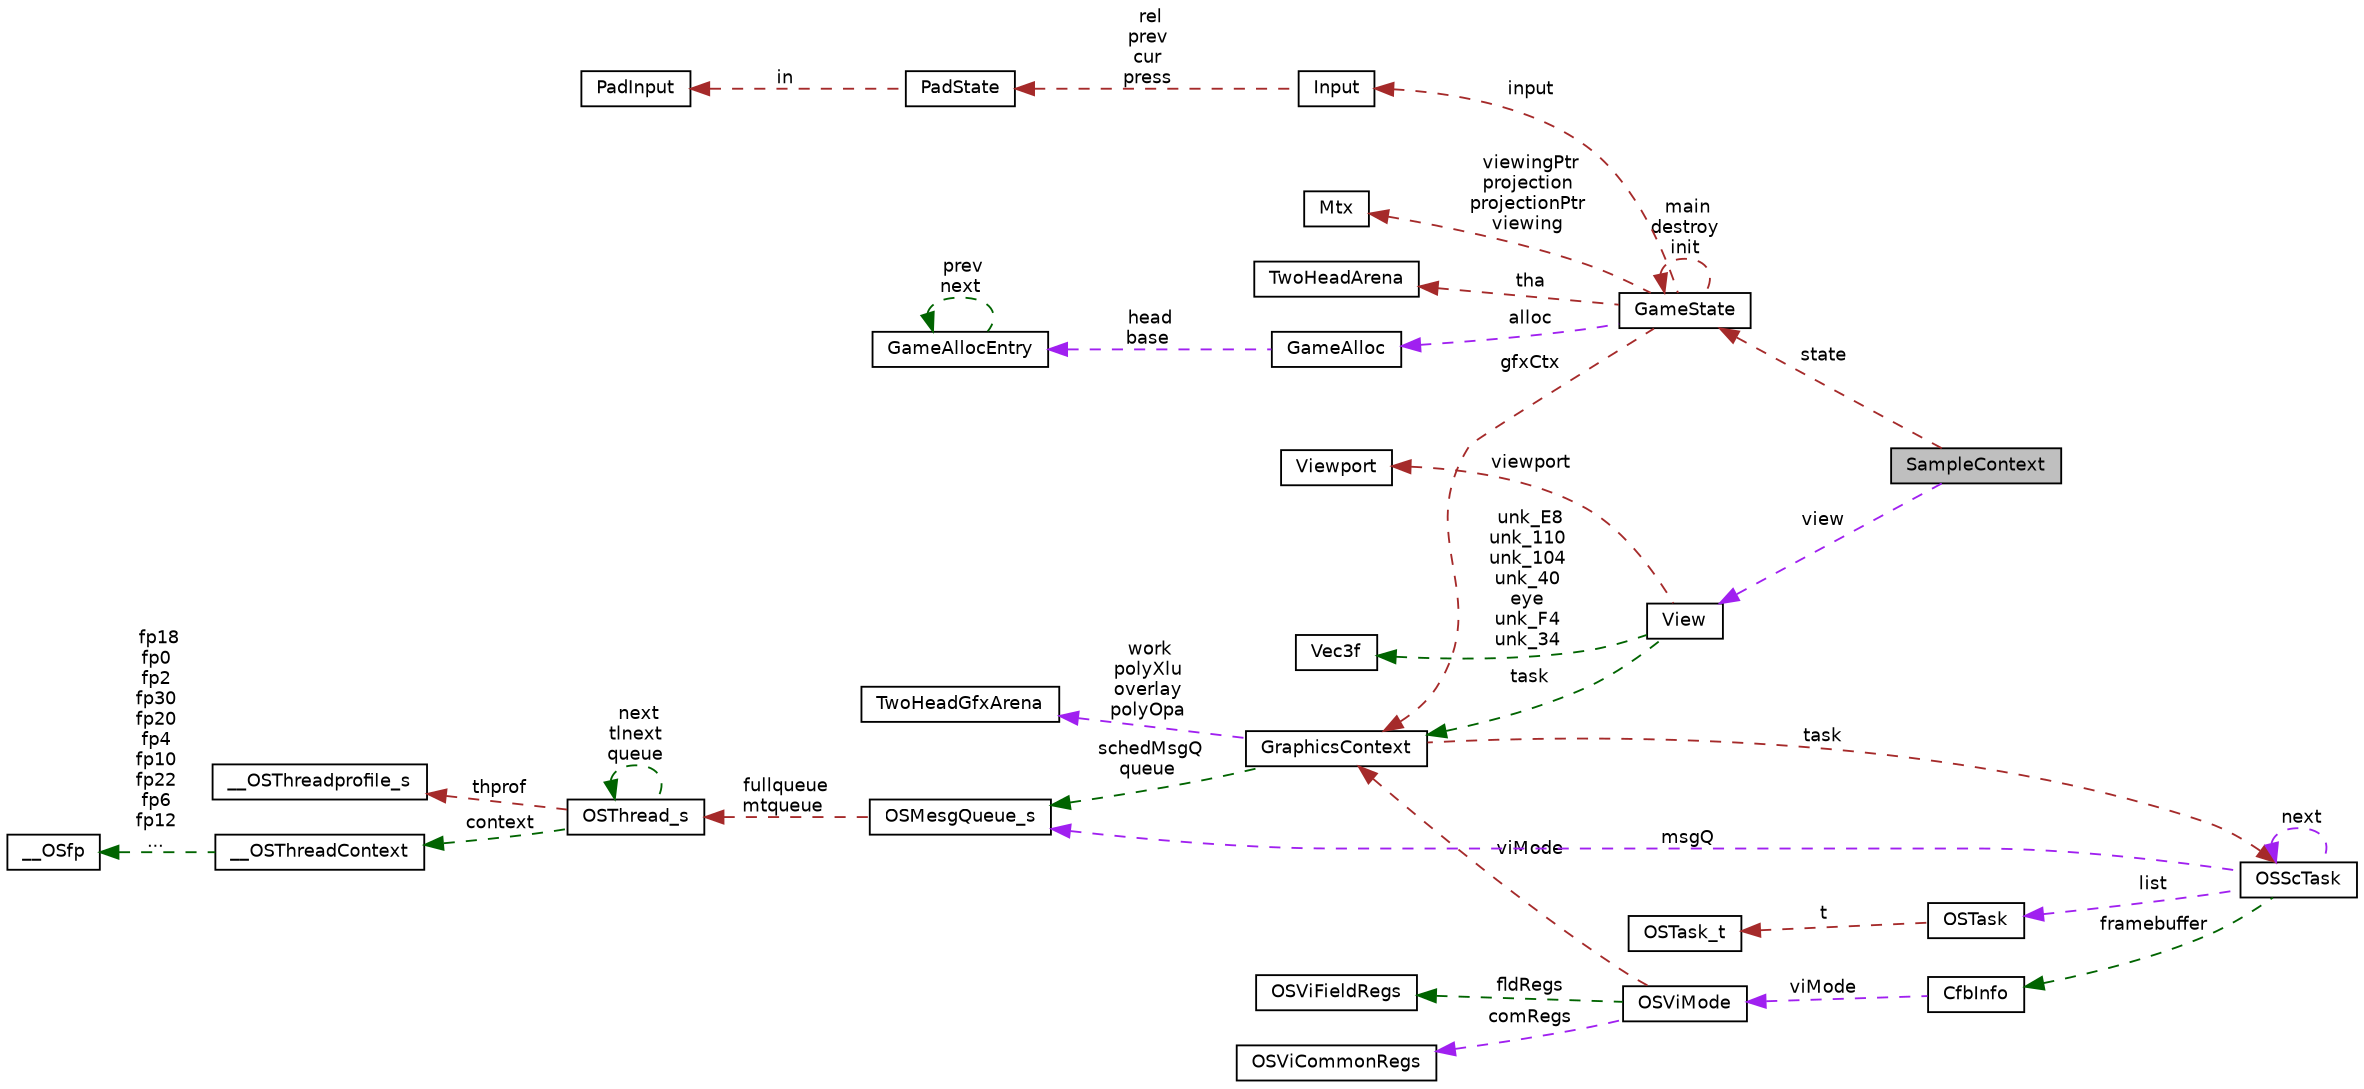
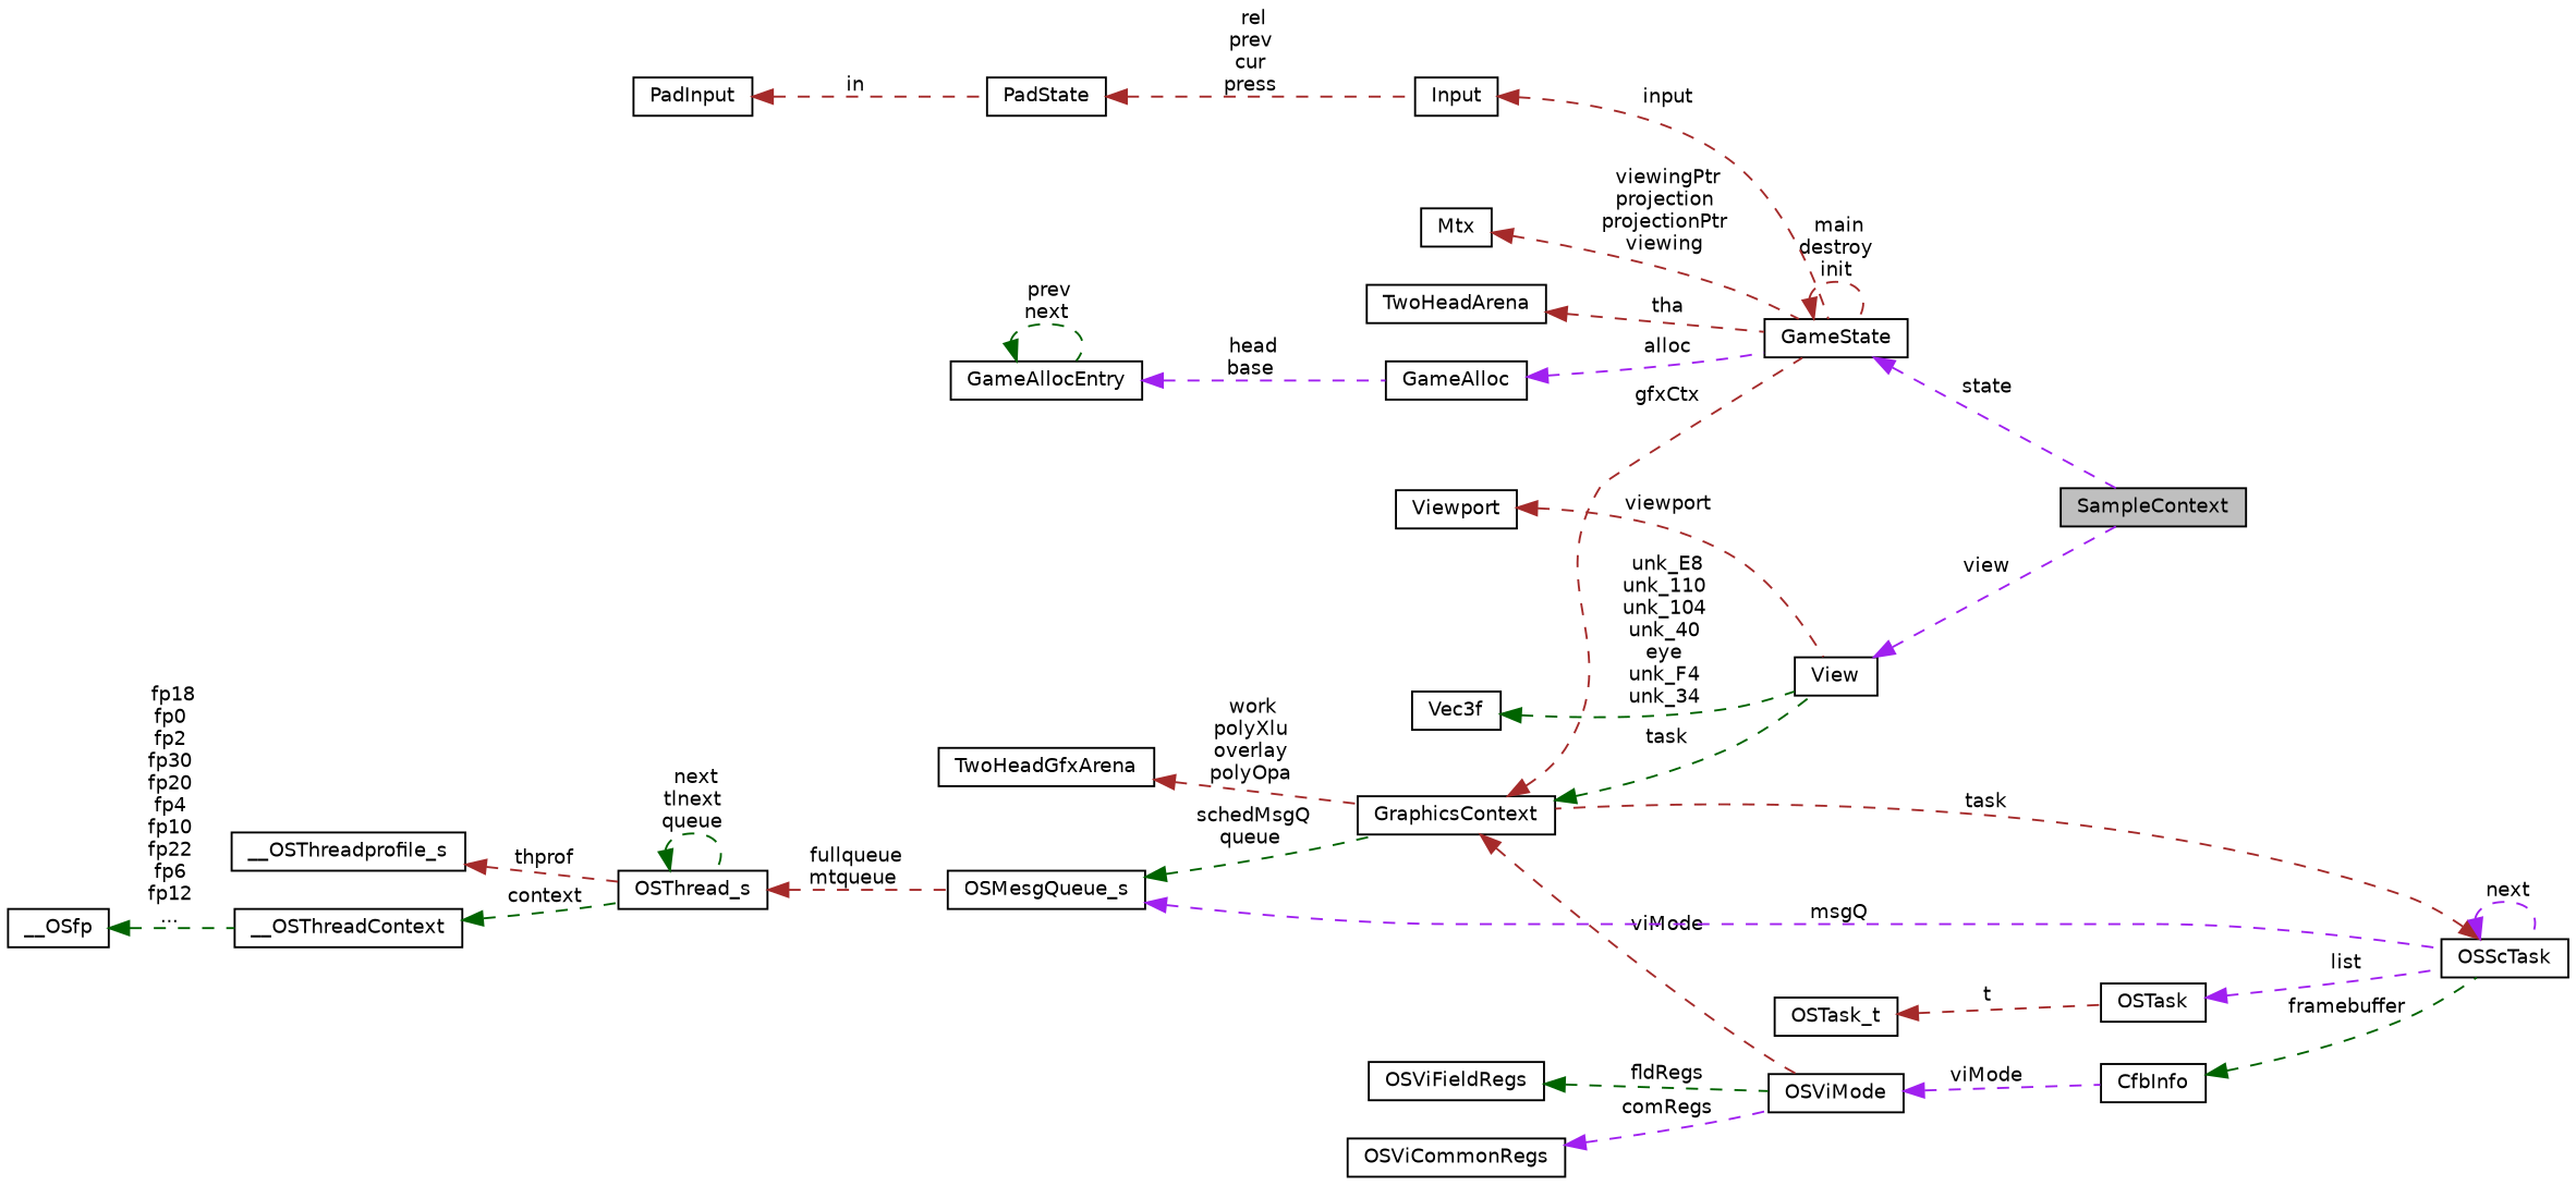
  digraph {
    rankdir=LR
    node [color=black fillcolor=white fontname=Helvetica fontsize=10 shape=record style=filled]
    edge [color=brown dir=back fontname=Helvetica fontsize=10 labelfontname=Helvetica labelfontsize=10 style=dashed]
    n1 [fillcolor=grey75 fontcolor=black height=0.2 label=SampleContext width=0.4]
    n2 [height=0.2 label=View width=0.4]
    n3 [height=0.2 label=GraphicsContext width=0.4]
    n4 [height=0.2 label=GameState width=0.4]
    n5 [height=0.2 label=OSViMode width=0.4]
    n6 [height=0.2 label=TwoHeadGfxArena width=0.4]
    n7 [height=0.2 label=OSScTask width=0.4]
    n8 [height=0.2 label=OSMesgQueue_s width=0.4]
    n9 [height=0.2 label=OSThread_s width=0.4]
    n10 [height=0.2 label=__OSThreadprofile_s width=0.4]
    n11 [height=0.2 label=__OSThreadContext width=0.4]
    n12 [height=0.2 label=__OSfp width=0.4]
    n13 [height=0.2 label=OSTask width=0.4]
    n14 [height=0.2 label=OSTask_t width=0.4]
    n15 [height=0.2 label=CfbInfo width=0.4]
    n16 [height=0.2 label=OSViCommonRegs width=0.4]
    n17 [height=0.2 label=OSViFieldRegs width=0.4]
    n18 [height=0.2 label=Viewport width=0.4]
    n19 [height=0.2 label=Mtx width=0.4]
    n20 [height=0.2 label=Vec3f width=0.4]
    n21 [height=0.2 label=GameAlloc width=0.4]
    n22 [height=0.2 label=GameAllocEntry width=0.4]
    n23 [height=0.2 label=TwoHeadArena width=0.4]
    n24 [height=0.2 label=Input width=0.4]
    n25 [height=0.2 label=PadState width=0.4]
    n26 [height=0.2 label=PadInput width=0.4]
    n2 -> n1 [color=purple label=" view"]
    n3 -> n2 [color=darkgreen label=" task"]
    n3 -> n4 [label=" gfxCtx"]
    n3 -> n5 [label=" viMode"]
-   n4 -> n1 [label=" state"]
+   n4 -> n1 [color=purple label=" state"]
    n4 -> n4 [label=" main\ndestroy\ninit"]
    n5 -> n15 [color=purple label=" viMode"]
-   n6 -> n3 [color=purple label=" work\npolyXlu\noverlay\npolyOpa"]
+   n6 -> n3 [label=" work\npolyXlu\noverlay\npolyOpa"]
    n7 -> n3 [label=" task"]
    n7 -> n7 [color=purple label=" next"]
    n8 -> n3 [color=darkgreen label=" schedMsgQ\nqueue"]
    n8 -> n7 [color=purple label=" msgQ"]
    n9 -> n8 [label=" fullqueue\nmtqueue"]
    n9 -> n9 [color=darkgreen label=" next\ntlnext\nqueue"]
    n10 -> n9 [label=" thprof"]
    n11 -> n9 [color=darkgreen label=" context"]
    n12 -> n11 [color=darkgreen label=" fp18\nfp0\nfp2\nfp30\nfp20\nfp4\nfp10\nfp22\nfp6\nfp12\n..."]
    n13 -> n7 [color=purple label=" list"]
    n14 -> n13 [label=" t"]
    n15 -> n7 [color=darkgreen label=" framebuffer"]
    n16 -> n5 [color=purple label=" comRegs"]
    n17 -> n5 [color=darkgreen label=" fldRegs"]
    n18 -> n2 [label=" viewport"]
    n19 -> n4 [label=" viewingPtr\nprojection\nprojectionPtr\nviewing"]
    n20 -> n2 [color=darkgreen label=" unk_E8\nunk_110\nunk_104\nunk_40\neye\nunk_F4\nunk_34"]
    n21 -> n4 [color=purple label=" alloc"]
    n22 -> n21 [color=purple label=" head\nbase"]
    n22 -> n22 [color=darkgreen label=" prev\nnext"]
    n23 -> n4 [label=" tha"]
    n24 -> n4 [label=" input"]
    n25 -> n24 [label=" rel\nprev\ncur\npress"]
    n26 -> n25 [label=" in"]
  }
